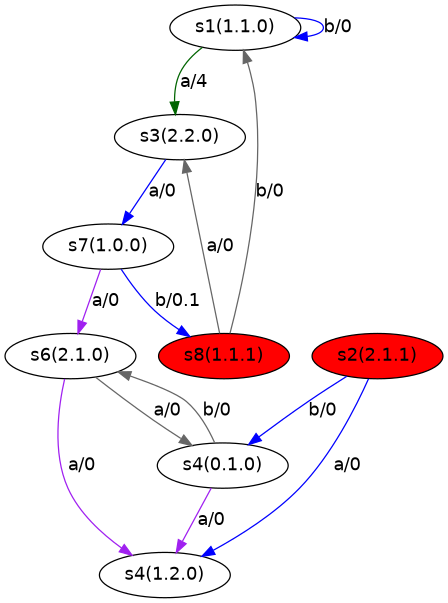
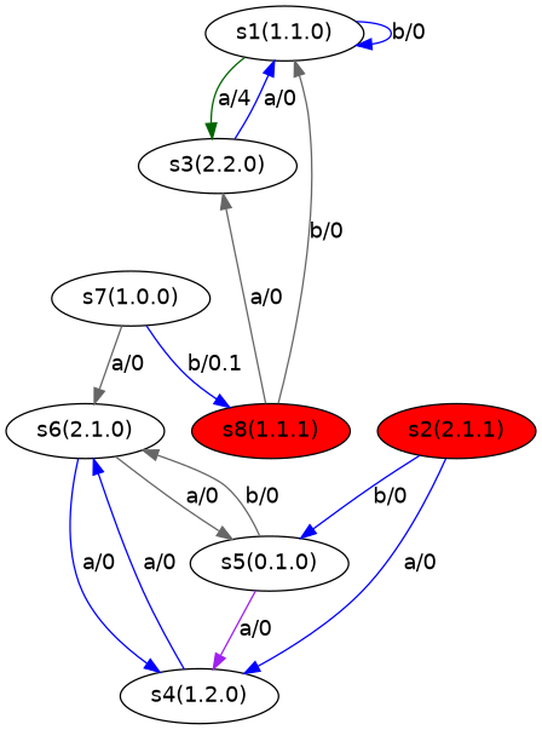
  digraph {
    fontname="DejaVu Sans"
    node [fontname="DejaVu Sans"]
    edge [color=blue fontname="DejaVu Sans"]
    n1 [label="s1(1.1.0)"]
    n2 [label="s3(2.2.0)"]
    n3 [fillcolor=red label="s2(2.1.1)" style=filled]
    n4 [label="s4(1.2.0)"]
-   n5 [label="s4(0.1.0)"]
+   n5 [label="s5(0.1.0)"]
    n6 [label="s6(2.1.0)"]
    n7 [label="s7(1.0.0)"]
    n8 [fillcolor=red label="s8(1.1.1)" style=filled]
    n1 -> n1 [label="b/0"]
    n1 -> n2 [color=darkgreen label="a/4"]
-   n2 -> n7 [label="a/0"]
+   n2 -> n1 [label="a/0"]
    n3 -> n4 [label="a/0"]
    n3 -> n5 [label="b/0"]
+   n4 -> n6 [label="a/0"]
    n5 -> n4 [color=purple label="a/0"]
    n5 -> n6 [color=gray40 label="b/0"]
-   n6 -> n4 [color=purple label="a/0"]
+   n6 -> n4 [label="a/0"]
    n6 -> n5 [color=gray40 label="a/0"]
-   n7 -> n6 [color=purple label="a/0"]
+   n7 -> n6 [color=gray40 label="a/0"]
    n7 -> n8 [label="b/0.1"]
    n8 -> n1 [color=gray40 label="b/0"]
    n8 -> n2 [color=gray40 label="a/0"]
  }
